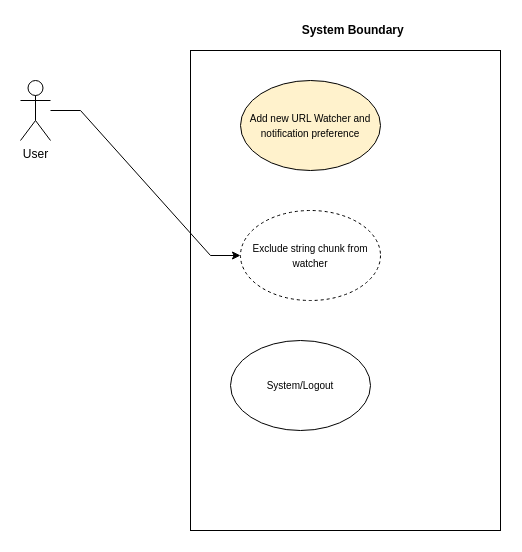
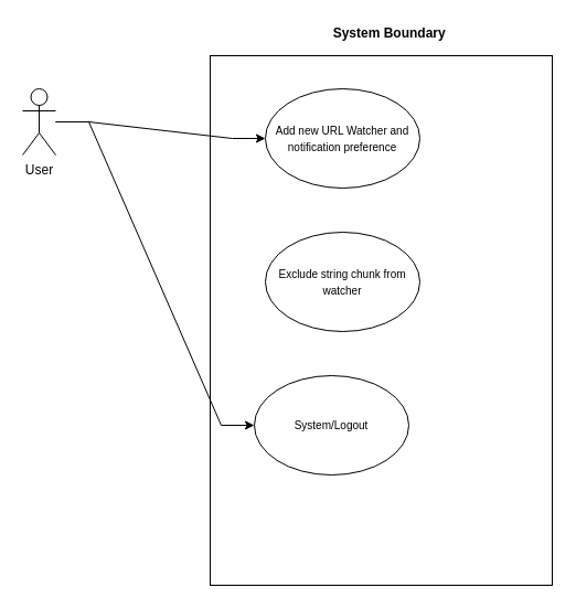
  <mxCell id="0" />
  <mxCell id="1" parent="0" />
  <mxCell id="2" value="" style="group" vertex="1" connectable="0" parent="1"><mxGeometry x="190" y="20" width="310" height="510" as="geometry" /></mxCell>
  <mxCell id="3" value="" style="rounded=0;whiteSpace=wrap;html=1;" vertex="1" parent="2"><mxGeometry y="30" width="310" height="480" as="geometry" /></mxCell>
  <mxCell id="4" value="System Boundary&lt;span style=&quot;white-space: pre&quot;&gt;&#09;&lt;/span&gt;" style="text;html=1;strokeColor=none;fillColor=none;align=center;verticalAlign=middle;whiteSpace=wrap;rounded=0;fontStyle=1" vertex="1" parent="2"><mxGeometry x="90" width="150" height="20" as="geometry" /></mxCell>
- <mxCell id="5" value="&lt;font style=&quot;font-size: 10px&quot;&gt;Exclude string chunk from watcher&lt;/font&gt;" style="ellipse;whiteSpace=wrap;html=1;dashed=1;" vertex="1" parent="2"><mxGeometry x="50" y="190" width="140" height="90" as="geometry" /></mxCell>
+ <mxCell id="5" value="&lt;font style=&quot;font-size: 10px&quot;&gt;Exclude string chunk from watcher&lt;/font&gt;" style="ellipse;whiteSpace=wrap;html=1;" vertex="1" parent="2"><mxGeometry x="50" y="190" width="140" height="90" as="geometry" /></mxCell>
  <mxCell id="6" value="&lt;font style=&quot;font-size: 10px&quot;&gt;System/Logout&lt;/font&gt;" style="ellipse;whiteSpace=wrap;html=1;" vertex="1" parent="2"><mxGeometry x="40" y="320" width="140" height="90" as="geometry" /></mxCell>
- <mxCell id="7" style="edgeStyle=entityRelationEdgeStyle;rounded=0;orthogonalLoop=1;jettySize=auto;html=1;" edge="1" parent="1" source="9" target="5"><mxGeometry relative="1" as="geometry" /></mxCell>
+ <mxCell id="7" style="edgeStyle=entityRelationEdgeStyle;rounded=0;orthogonalLoop=1;jettySize=auto;html=1;" edge="1" parent="1" source="9" target="10"><mxGeometry relative="1" as="geometry" /></mxCell>
+ <mxCell id="8" style="edgeStyle=entityRelationEdgeStyle;rounded=0;orthogonalLoop=1;jettySize=auto;html=1;" edge="1" parent="1" source="9" target="6"><mxGeometry relative="1" as="geometry" /></mxCell>
  <mxCell id="9" value="User" style="shape=umlActor;verticalLabelPosition=bottom;verticalAlign=top;html=1;outlineConnect=0;" vertex="1" parent="1"><mxGeometry x="20" y="80" width="30" height="60" as="geometry" /></mxCell>
- <mxCell id="10" value="&lt;font style=&quot;font-size: 10px&quot;&gt;Add new URL Watcher and notification preference&lt;/font&gt;" style="ellipse;whiteSpace=wrap;html=1;fillColor=#fff2cc;" vertex="1" parent="1"><mxGeometry x="240" y="80" width="140" height="90" as="geometry" /></mxCell>
+ <mxCell id="10" value="&lt;font style=&quot;font-size: 10px&quot;&gt;Add new URL Watcher and notification preference&lt;/font&gt;" style="ellipse;whiteSpace=wrap;html=1;" vertex="1" parent="1"><mxGeometry x="240" y="80" width="140" height="90" as="geometry" /></mxCell>
